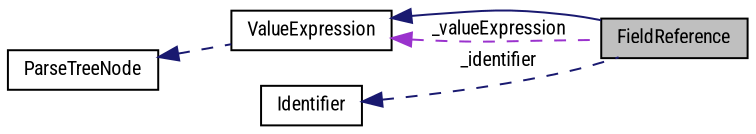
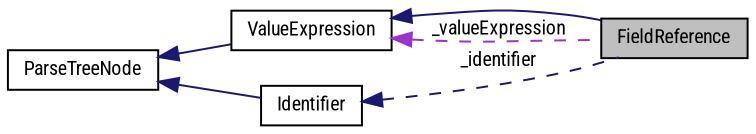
  digraph {
    fontname="Roboto Condensed"
    rankdir=LR
    node [color=black fillcolor=white fontname="Roboto Condensed" fontsize=10 shape=record style=filled]
    edge [color=midnightblue dir=back fontname="Roboto Condensed" fontsize=10 labelfontname=Helvetica labelfontsize=10 style=solid]
    n1 [fillcolor=grey75 fontcolor=black height=0.2 label=FieldReference width=0.4]
    n2 [height=0.2 label=ValueExpression width=0.4]
    n3 [height=0.2 label=ParseTreeNode width=0.4]
    n4 [height=0.2 label=Identifier width=0.4]
    n2 -> n1
    n2 -> n1 [color=darkorchid3 label=" _valueExpression" style=dashed]
-   n3 -> n2 [style=dashed]
+   n3 -> n2
+   n3 -> n4
    n4 -> n1 [label=" _identifier" style=dashed]
  }
